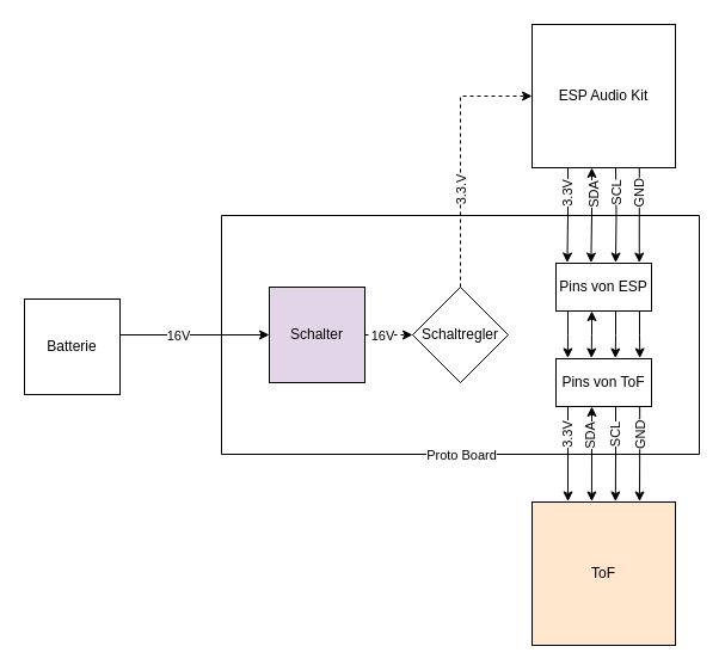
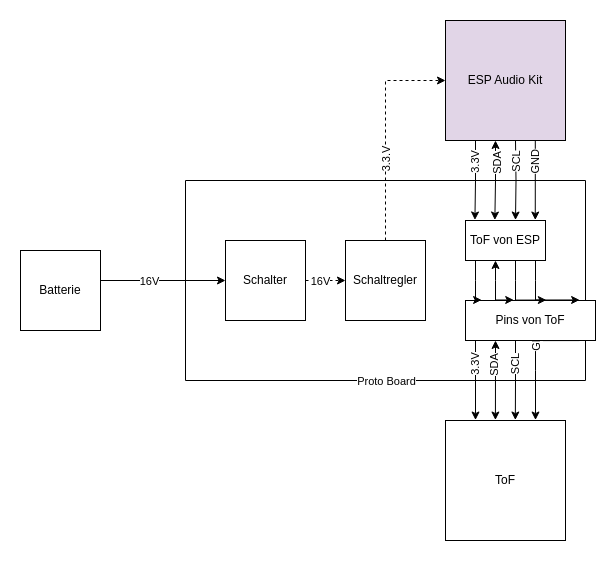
  <mxCell id="0" />
  <mxCell id="1" parent="0" />
  <mxCell id="2" style="edgeStyle=orthogonalEdgeStyle;rounded=0;orthogonalLoop=1;jettySize=auto;html=1;entryX=0.367;entryY=-0.012;entryDx=0;entryDy=0;entryPerimeter=0;startArrow=classic;startFill=1;" edge="1" parent="1" source="6" target="22"><mxGeometry relative="1" as="geometry"><Array as="points"><mxPoint x="495" y="180" /><mxPoint x="494" y="180" /></Array></mxGeometry></mxCell>
  <mxCell id="3" value="SDA" style="edgeLabel;html=1;align=center;verticalAlign=middle;resizable=0;points=[];rotation=-90;" vertex="1" connectable="0" parent="2"><mxGeometry x="0.1" y="1" relative="1" as="geometry"><mxPoint y="-21" as="offset" /></mxGeometry></mxCell>
  <mxCell id="4" value="" style="edgeStyle=orthogonalEdgeStyle;rounded=0;orthogonalLoop=1;jettySize=auto;html=1;entryX=0.625;entryY=-0.012;entryDx=0;entryDy=0;entryPerimeter=0;" edge="1" parent="1" target="22"><mxGeometry relative="1" as="geometry"><mxPoint x="515" y="140" as="sourcePoint" /><mxPoint x="515" y="220" as="targetPoint" /></mxGeometry></mxCell>
  <mxCell id="5" value="SCL" style="edgeLabel;html=1;align=center;verticalAlign=middle;resizable=0;points=[];rotation=-90;" vertex="1" connectable="0" parent="4"><mxGeometry x="0.089" relative="1" as="geometry"><mxPoint y="-21" as="offset" /></mxGeometry></mxCell>
- <mxCell id="6" value="ESP Audio Kit" style="whiteSpace=wrap;html=1;aspect=fixed;" vertex="1" parent="1"><mxGeometry x="445" y="20" width="120" height="120" as="geometry" /></mxCell>
- <mxCell id="7" value="ToF" style="whiteSpace=wrap;html=1;aspect=fixed;fillColor=#ffe6cc;" vertex="1" parent="1"><mxGeometry x="445" y="420" width="120" height="120" as="geometry" /></mxCell>
+ <mxCell id="6" value="ESP Audio Kit" style="whiteSpace=wrap;html=1;aspect=fixed;fillColor=#e1d5e7;" vertex="1" parent="1"><mxGeometry x="445" y="20" width="120" height="120" as="geometry" /></mxCell>
+ <mxCell id="7" value="ToF" style="whiteSpace=wrap;html=1;aspect=fixed;" vertex="1" parent="1"><mxGeometry x="445" y="420" width="120" height="120" as="geometry" /></mxCell>
  <mxCell id="8" style="edgeStyle=orthogonalEdgeStyle;rounded=0;orthogonalLoop=1;jettySize=auto;html=1;entryX=0;entryY=0.5;entryDx=0;entryDy=0;dashed=1;" edge="1" parent="1" source="10" target="6"><mxGeometry relative="1" as="geometry"><Array as="points"><mxPoint y="80" x="385" /></Array></mxGeometry></mxCell>
  <mxCell id="9" value="3.3.V" style="edgeLabel;html=1;align=center;verticalAlign=middle;resizable=0;points=[];rotation=-90;" vertex="1" connectable="0" parent="8"><mxGeometry x="-0.725" relative="1" as="geometry"><mxPoint y="-50" as="offset" /></mxGeometry></mxCell>
- <mxCell id="10" value="Schaltregler" style="rhombus;whiteSpace=wrap;html=1;aspect=fixed;" vertex="1" parent="1"><mxGeometry x="345" y="240" width="80" height="80" as="geometry" /></mxCell>
+ <mxCell id="10" value="Schaltregler" style="whiteSpace=wrap;html=1;aspect=fixed;" vertex="1" parent="1"><mxGeometry x="345" y="240" width="80" height="80" as="geometry" /></mxCell>
  <mxCell id="11" style="edgeStyle=orthogonalEdgeStyle;rounded=0;orthogonalLoop=1;jettySize=auto;html=1;entryX=0;entryY=0.5;entryDx=0;entryDy=0;dashed=1;" edge="1" parent="1" source="13" target="10"><mxGeometry relative="1" as="geometry" /></mxCell>
  <mxCell id="12" value="16V" style="edgeLabel;html=1;align=center;verticalAlign=middle;resizable=0;points=[];" vertex="1" connectable="0" parent="11"><mxGeometry x="0.024" relative="1" as="geometry"><mxPoint x="-6" as="offset" /></mxGeometry></mxCell>
- <mxCell id="13" value="Schalter" style="whiteSpace=wrap;html=1;aspect=fixed;fillColor=#e1d5e7;" vertex="1" parent="1"><mxGeometry x="225" y="240" width="80" height="80" as="geometry" /></mxCell>
+ <mxCell id="13" value="Schalter" style="whiteSpace=wrap;html=1;aspect=fixed;" vertex="1" parent="1"><mxGeometry x="225" y="240" width="80" height="80" as="geometry" /></mxCell>
  <mxCell id="14" value="Batterie" style="whiteSpace=wrap;html=1;aspect=fixed;" vertex="1" parent="1"><mxGeometry x="20" y="250" width="80" height="80" as="geometry" /></mxCell>
  <mxCell id="15" value="" style="endArrow=none;html=1;rounded=0;" edge="1" parent="1"><mxGeometry width="50" height="50" relative="1" as="geometry"><mxPoint x="585" y="180" as="sourcePoint" /><mxPoint x="585" y="180" as="targetPoint" /><Array as="points"><mxPoint x="585" y="380" /><mxPoint x="185" y="380" /><mxPoint x="185" y="180" /></Array></mxGeometry></mxCell>
  <mxCell id="16" value="Proto Board" style="edgeLabel;html=1;align=center;verticalAlign=middle;resizable=0;points=[];" vertex="1" connectable="0" parent="15"><mxGeometry x="-0.282" y="1" relative="1" as="geometry"><mxPoint x="31" y="-1" as="offset" /></mxGeometry></mxCell>
  <mxCell id="17" value="" style="edgeStyle=orthogonalEdgeStyle;rounded=0;orthogonalLoop=1;jettySize=auto;html=1;entryX=0.25;entryY=-0.004;entryDx=0;entryDy=0;entryPerimeter=0;" edge="1" parent="1" source="21" target="7"><mxGeometry x="0.509" y="10" relative="1" as="geometry"><Array as="points"><mxPoint x="475" y="360" /><mxPoint x="475" y="360" /></Array><mxPoint as="offset" /></mxGeometry></mxCell>
  <mxCell id="18" value="3.3V" style="edgeLabel;html=1;align=center;verticalAlign=middle;resizable=0;points=[];rotation=-90;" vertex="1" connectable="0" parent="17"><mxGeometry x="-0.377" y="-1" relative="1" as="geometry"><mxPoint as="offset" /></mxGeometry></mxCell>
  <mxCell id="19" style="edgeStyle=orthogonalEdgeStyle;rounded=0;orthogonalLoop=1;jettySize=auto;html=1;entryX=0.75;entryY=-0.004;entryDx=0;entryDy=0;entryPerimeter=0;exitX=0.877;exitY=1.002;exitDx=0;exitDy=0;exitPerimeter=0;" edge="1" parent="1" source="21" target="7"><mxGeometry relative="1" as="geometry"><mxPoint x="535" y="350" as="sourcePoint" /><mxPoint x="535" y="410" as="targetPoint" /><Array as="points"><mxPoint x="535" y="370" /><mxPoint x="535" y="370" /></Array></mxGeometry></mxCell>
  <mxCell id="20" value="GND" style="edgeLabel;html=1;align=center;verticalAlign=middle;resizable=0;points=[];rotation=-90;" vertex="1" connectable="0" parent="19"><mxGeometry x="-0.129" y="1" relative="1" as="geometry"><mxPoint x="-1" y="-10" as="offset" /></mxGeometry></mxCell>
- <mxCell id="21" value="Pins von ToF" style="rounded=0;whiteSpace=wrap;html=1;" vertex="1" parent="1"><mxGeometry x="465" y="300" width="80" height="40" as="geometry" /></mxCell>
- <mxCell id="22" value="Pins von ESP" style="rounded=0;whiteSpace=wrap;html=1;" vertex="1" parent="1"><mxGeometry x="465" y="220" width="80" height="40" as="geometry" /></mxCell>
+ <mxCell id="21" value="Pins von ToF" style="rounded=0;whiteSpace=wrap;html=1;" vertex="1" parent="1"><mxGeometry x="465" y="300" width="130" height="40" as="geometry" /></mxCell>
+ <mxCell id="22" value="ToF von ESP" style="rounded=0;whiteSpace=wrap;html=1;" vertex="1" parent="1"><mxGeometry x="465" y="220" width="80" height="40" as="geometry" /></mxCell>
  <mxCell id="23" style="edgeStyle=orthogonalEdgeStyle;rounded=0;orthogonalLoop=1;jettySize=auto;html=1;" edge="1" parent="1" source="14"><mxGeometry relative="1" as="geometry"><mxPoint x="225" y="280" as="targetPoint" /><Array as="points"><mxPoint x="225" y="280" /></Array></mxGeometry></mxCell>
  <mxCell id="24" value="16V" style="edgeLabel;html=1;align=center;verticalAlign=middle;resizable=0;points=[];" vertex="1" connectable="0" parent="23"><mxGeometry x="-0.235" y="-2" relative="1" as="geometry"><mxPoint y="-2" as="offset" /></mxGeometry></mxCell>
  <mxCell id="25" style="edgeStyle=orthogonalEdgeStyle;rounded=0;orthogonalLoop=1;jettySize=auto;html=1;entryX=0.118;entryY=-0.013;entryDx=0;entryDy=0;entryPerimeter=0;" edge="1" parent="1" source="6" target="22"><mxGeometry relative="1" as="geometry"><Array as="points"><mxPoint x="475" y="180" /><mxPoint x="474" y="180" /></Array></mxGeometry></mxCell>
  <mxCell id="26" value="3.3V" style="edgeLabel;html=1;align=center;verticalAlign=middle;resizable=0;points=[];rotation=-90;" vertex="1" connectable="0" parent="25"><mxGeometry x="0.11" relative="1" as="geometry"><mxPoint y="-22" as="offset" /></mxGeometry></mxCell>
  <mxCell id="27" style="edgeStyle=orthogonalEdgeStyle;rounded=0;orthogonalLoop=1;jettySize=auto;html=1;entryX=0.872;entryY=-0.012;entryDx=0;entryDy=0;entryPerimeter=0;" edge="1" parent="1" source="6" target="22"><mxGeometry relative="1" as="geometry"><Array as="points"><mxPoint x="535" y="180" /></Array></mxGeometry></mxCell>
  <mxCell id="28" value="GND" style="edgeLabel;html=1;align=center;verticalAlign=middle;resizable=0;points=[];rotation=-90;" vertex="1" connectable="0" parent="27"><mxGeometry x="0.131" relative="1" as="geometry"><mxPoint y="-23" as="offset" /></mxGeometry></mxCell>
  <mxCell id="29" style="edgeStyle=orthogonalEdgeStyle;rounded=0;orthogonalLoop=1;jettySize=auto;html=1;entryX=0.371;entryY=-0.013;entryDx=0;entryDy=0;entryPerimeter=0;startArrow=classic;startFill=1;" edge="1" parent="1" source="22" target="21"><mxGeometry relative="1" as="geometry"><Array as="points"><mxPoint x="495" y="280" /><mxPoint x="495" y="280" /></Array></mxGeometry></mxCell>
  <mxCell id="30" style="edgeStyle=orthogonalEdgeStyle;rounded=0;orthogonalLoop=1;jettySize=auto;html=1;entryX=0.124;entryY=-0.013;entryDx=0;entryDy=0;entryPerimeter=0;" edge="1" parent="1" source="22" target="21"><mxGeometry relative="1" as="geometry"><Array as="points"><mxPoint x="475" y="280" /><mxPoint x="475" y="280" /></Array></mxGeometry></mxCell>
  <mxCell id="31" style="edgeStyle=orthogonalEdgeStyle;rounded=0;orthogonalLoop=1;jettySize=auto;html=1;entryX=0.878;entryY=-0.013;entryDx=0;entryDy=0;entryPerimeter=0;" edge="1" parent="1" source="22" target="21"><mxGeometry relative="1" as="geometry"><Array as="points"><mxPoint x="535" y="280" /><mxPoint x="535" y="280" /></Array></mxGeometry></mxCell>
  <mxCell id="32" style="edgeStyle=orthogonalEdgeStyle;rounded=0;orthogonalLoop=1;jettySize=auto;html=1;entryX=0.622;entryY=-0.011;entryDx=0;entryDy=0;entryPerimeter=0;" edge="1" parent="1" source="22" target="21"><mxGeometry relative="1" as="geometry"><Array as="points"><mxPoint x="515" y="280" /><mxPoint x="515" y="280" /></Array></mxGeometry></mxCell>
  <mxCell id="33" style="edgeStyle=orthogonalEdgeStyle;rounded=0;orthogonalLoop=1;jettySize=auto;html=1;entryX=0.416;entryY=-0.004;entryDx=0;entryDy=0;entryPerimeter=0;startArrow=classic;startFill=1;" edge="1" parent="1" source="21" target="7"><mxGeometry relative="1" as="geometry"><Array as="points"><mxPoint x="495" y="360" /><mxPoint x="495" y="360" /></Array></mxGeometry></mxCell>
  <mxCell id="34" value="SDA" style="edgeLabel;html=1;align=center;verticalAlign=middle;resizable=0;points=[];rotation=-90;" vertex="1" connectable="0" parent="33"><mxGeometry x="-0.344" y="-1" relative="1" as="geometry"><mxPoint y="-1" as="offset" /></mxGeometry></mxCell>
  <mxCell id="35" style="edgeStyle=orthogonalEdgeStyle;rounded=0;orthogonalLoop=1;jettySize=auto;html=1;entryX=0.582;entryY=-0.004;entryDx=0;entryDy=0;entryPerimeter=0;" edge="1" parent="1" source="21" target="7"><mxGeometry relative="1" as="geometry"><Array as="points"><mxPoint x="515" y="380" /><mxPoint x="515" y="380" /></Array></mxGeometry></mxCell>
  <mxCell id="36" value="SCL" style="edgeLabel;html=1;align=center;verticalAlign=middle;resizable=0;points=[];rotation=-90;" vertex="1" connectable="0" parent="35"><mxGeometry x="-0.044" relative="1" as="geometry"><mxPoint x="-1" y="-13" as="offset" /></mxGeometry></mxCell>
